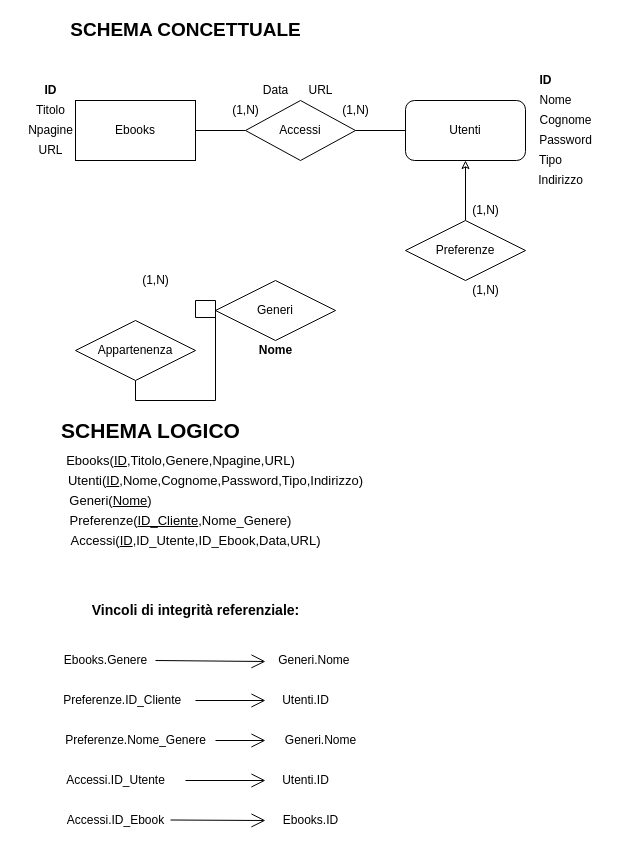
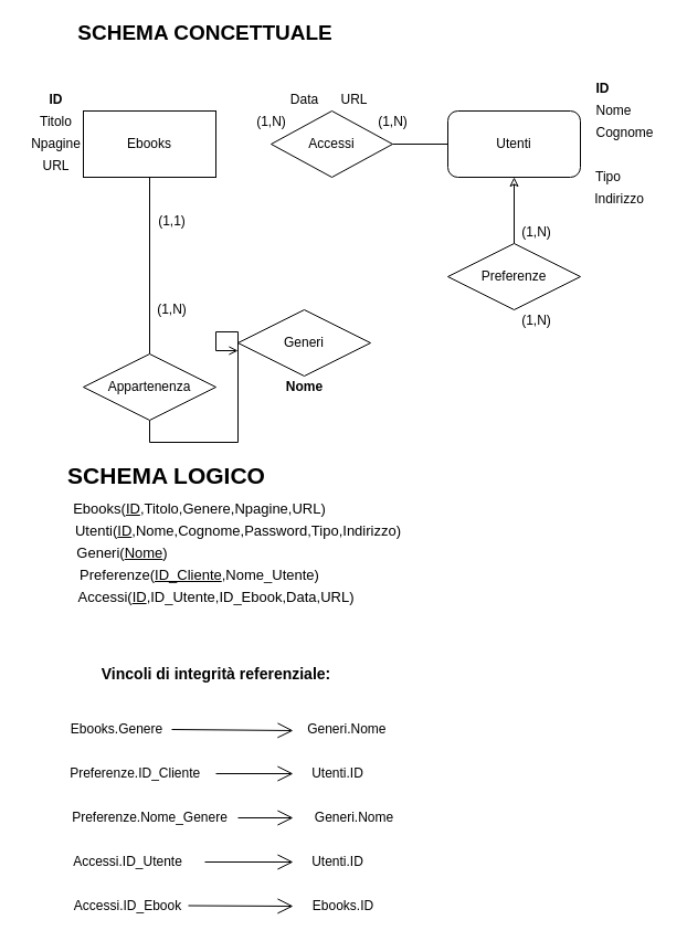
  <mxCell id="0" />
  <mxCell id="1" parent="0" />
  <mxCell id="2" value="Ebooks" style="rounded=0;whiteSpace=wrap;html=1;" vertex="1" parent="1"><mxGeometry x="75" y="100" width="120" height="60" as="geometry" /></mxCell>
  <mxCell id="3" value="Utenti" style="whiteSpace=wrap;html=1;rounded=1;" vertex="1" parent="1"><mxGeometry x="405" y="100" width="120" height="60" as="geometry" /></mxCell>
  <mxCell id="4" value="Generi" style="rhombus;whiteSpace=wrap;html=1;" vertex="1" parent="1"><mxGeometry x="215" y="280" width="120" height="60" as="geometry" /></mxCell>
  <mxCell id="5" style="edgeStyle=orthogonalEdgeStyle;rounded=0;orthogonalLoop=1;jettySize=auto;html=1;entryX=0.5;entryY=1;entryDx=0;entryDy=0;endArrow=classic;endFill=0;" edge="1" parent="1" source="6" target="3"><mxGeometry relative="1" as="geometry" /></mxCell>
  <mxCell id="6" value="Preferenze" style="shape=rhombus;perimeter=rhombusPerimeter;whiteSpace=wrap;html=1;align=center;" vertex="1" parent="1"><mxGeometry x="405" y="220" width="120" height="60" as="geometry" /></mxCell>
- <mxCell id="8" style="edgeStyle=orthogonalEdgeStyle;rounded=0;orthogonalLoop=1;jettySize=auto;html=1;exitX=0.5;exitY=1;exitDx=0;exitDy=0;entryX=0;entryY=0.617;entryDx=0;entryDy=0;entryPerimeter=0;endArrow=none;endFill=0;" edge="1" parent="1" source="9" target="4"><mxGeometry relative="1" as="geometry" /></mxCell>
+ <mxCell id="7" style="edgeStyle=orthogonalEdgeStyle;rounded=0;orthogonalLoop=1;jettySize=auto;html=1;endArrow=none;endFill=0;entryX=0.5;entryY=1;entryDx=0;entryDy=0;" edge="1" parent="1" source="9" target="2"><mxGeometry relative="1" as="geometry"><mxPoint x="135" y="170" as="targetPoint" /></mxGeometry></mxCell>
+ <mxCell id="8" style="edgeStyle=orthogonalEdgeStyle;rounded=0;orthogonalLoop=1;jettySize=auto;html=1;exitX=0.5;exitY=1;exitDx=0;exitDy=0;entryX=0;entryY=0.617;entryDx=0;entryDy=0;entryPerimeter=0;endArrow=open;endFill=0;" edge="1" parent="1" source="9" target="4"><mxGeometry relative="1" as="geometry" /></mxCell>
  <mxCell id="9" value="Appartenenza" style="shape=rhombus;perimeter=rhombusPerimeter;whiteSpace=wrap;html=1;align=center;" vertex="1" parent="1"><mxGeometry x="75" y="320" width="120" height="60" as="geometry" /></mxCell>
  <mxCell id="10" style="edgeStyle=orthogonalEdgeStyle;rounded=0;orthogonalLoop=1;jettySize=auto;html=1;entryX=0;entryY=0.5;entryDx=0;entryDy=0;endArrow=none;endFill=0;" edge="1" parent="1" source="12" target="3"><mxGeometry relative="1" as="geometry" /></mxCell>
- <mxCell id="11" style="edgeStyle=orthogonalEdgeStyle;rounded=0;orthogonalLoop=1;jettySize=auto;html=1;entryX=1;entryY=0.5;entryDx=0;entryDy=0;endArrow=none;endFill=0;" edge="1" parent="1" source="12" target="2"><mxGeometry relative="1" as="geometry" /></mxCell>
  <mxCell id="12" value="Accessi" style="shape=rhombus;perimeter=rhombusPerimeter;whiteSpace=wrap;html=1;align=center;" vertex="1" parent="1"><mxGeometry x="245" y="100" width="110" height="60" as="geometry" /></mxCell>
  <mxCell id="13" value="(1,N)" style="text;html=1;align=center;verticalAlign=middle;resizable=0;points=[];autosize=1;" vertex="1" parent="1"><mxGeometry x="225" y="100" width="40" height="20" as="geometry" /></mxCell>
  <mxCell id="14" value="(1,N)" style="text;html=1;align=center;verticalAlign=middle;resizable=0;points=[];autosize=1;" vertex="1" parent="1"><mxGeometry x="335" y="100" width="40" height="20" as="geometry" /></mxCell>
  <mxCell id="15" value="(1,N)" style="text;html=1;align=center;verticalAlign=middle;resizable=0;points=[];autosize=1;" vertex="1" parent="1"><mxGeometry x="465" y="200" width="40" height="20" as="geometry" /></mxCell>
  <mxCell id="16" value="(1,N)" style="text;html=1;align=center;verticalAlign=middle;resizable=0;points=[];autosize=1;" vertex="1" parent="1"><mxGeometry x="465" y="280" width="40" height="20" as="geometry" /></mxCell>
+ <mxCell id="17" value="(1,1)" style="text;html=1;align=center;verticalAlign=middle;resizable=0;points=[];autosize=1;" vertex="1" parent="1"><mxGeometry x="135" y="190" width="40" height="20" as="geometry" /></mxCell>
  <mxCell id="18" value="(1,N)&lt;br&gt;" style="text;html=1;align=center;verticalAlign=middle;resizable=0;points=[];autosize=1;" vertex="1" parent="1"><mxGeometry x="135" y="270" width="40" height="20" as="geometry" /></mxCell>
  <mxCell id="19" value="ID" style="text;html=1;align=center;verticalAlign=middle;resizable=0;points=[];autosize=1;fontStyle=1" vertex="1" parent="1"><mxGeometry x="530" y="70" width="30" height="20" as="geometry" /></mxCell>
  <mxCell id="20" value="ID" style="text;html=1;align=center;verticalAlign=middle;resizable=0;points=[];autosize=1;fontStyle=1" vertex="1" parent="1"><mxGeometry x="35" y="80" width="30" height="20" as="geometry" /></mxCell>
  <mxCell id="21" value="Titolo&lt;br&gt;" style="text;html=1;align=center;verticalAlign=middle;resizable=0;points=[];autosize=1;" vertex="1" parent="1"><mxGeometry x="30" y="100" width="40" height="20" as="geometry" /></mxCell>
  <mxCell id="22" value="Npagine" style="text;html=1;align=center;verticalAlign=middle;resizable=0;points=[];autosize=1;" vertex="1" parent="1"><mxGeometry x="20" y="120" width="60" height="20" as="geometry" /></mxCell>
  <mxCell id="23" value="URL&lt;br&gt;" style="text;html=1;align=center;verticalAlign=middle;resizable=0;points=[];autosize=1;" vertex="1" parent="1"><mxGeometry x="30" y="140" width="40" height="20" as="geometry" /></mxCell>
  <mxCell id="24" value="Nome" style="text;html=1;align=center;verticalAlign=middle;resizable=0;points=[];autosize=1;" vertex="1" parent="1"><mxGeometry x="530" y="90" width="50" height="20" as="geometry" /></mxCell>
  <mxCell id="25" value="Cognome" style="text;html=1;align=center;verticalAlign=middle;resizable=0;points=[];autosize=1;" vertex="1" parent="1"><mxGeometry x="530" y="110" width="70" height="20" as="geometry" /></mxCell>
- <mxCell id="26" value="Password&lt;br&gt;" style="text;html=1;align=center;verticalAlign=middle;resizable=0;points=[];autosize=1;" vertex="1" parent="1"><mxGeometry x="530" y="130" width="70" height="20" as="geometry" /></mxCell>
  <mxCell id="27" value="Tipo" style="text;html=1;align=center;verticalAlign=middle;resizable=0;points=[];autosize=1;" vertex="1" parent="1"><mxGeometry x="530" y="150" width="40" height="20" as="geometry" /></mxCell>
  <mxCell id="28" value="Indirizzo&lt;br&gt;" style="text;html=1;align=center;verticalAlign=middle;resizable=0;points=[];autosize=1;" vertex="1" parent="1"><mxGeometry x="530" y="170" width="60" height="20" as="geometry" /></mxCell>
  <mxCell id="29" value="Nome" style="text;html=1;align=center;verticalAlign=middle;resizable=0;points=[];autosize=1;fontStyle=1" vertex="1" parent="1"><mxGeometry x="250" y="340" width="50" height="20" as="geometry" /></mxCell>
  <mxCell id="30" value="Data" style="text;html=1;align=center;verticalAlign=middle;resizable=0;points=[];autosize=1;" vertex="1" parent="1"><mxGeometry x="255" y="80" width="40" height="20" as="geometry" /></mxCell>
  <mxCell id="31" value="URL" style="text;html=1;align=center;verticalAlign=middle;resizable=0;points=[];autosize=1;" vertex="1" parent="1"><mxGeometry x="300" y="80" width="40" height="20" as="geometry" /></mxCell>
  <mxCell id="32" value="&lt;font style=&quot;font-size: 13px&quot;&gt;Ebooks(&lt;u&gt;ID&lt;/u&gt;,Titolo,Genere,Npagine,URL)&lt;/font&gt;" style="text;html=1;align=center;verticalAlign=middle;resizable=0;points=[];autosize=1;" vertex="1" parent="1"><mxGeometry x="60" y="450" width="240" height="20" as="geometry" /></mxCell>
  <mxCell id="33" value="&lt;font style=&quot;font-size: 13px&quot;&gt;Utenti(&lt;u&gt;ID&lt;/u&gt;,Nome,Cognome,Password,Tipo,Indirizzo)&lt;/font&gt;" style="text;html=1;align=center;verticalAlign=middle;resizable=0;points=[];autosize=1;" vertex="1" parent="1"><mxGeometry x="60" y="470" width="310" height="20" as="geometry" /></mxCell>
  <mxCell id="34" value="&lt;font style=&quot;font-size: 13px&quot;&gt;Generi(&lt;u&gt;Nome&lt;/u&gt;)&lt;/font&gt;" style="text;html=1;align=center;verticalAlign=middle;resizable=0;points=[];autosize=1;" vertex="1" parent="1"><mxGeometry x="60" y="490" width="100" height="20" as="geometry" /></mxCell>
- <mxCell id="35" value="&lt;font style=&quot;font-size: 13px&quot;&gt;Preferenze(&lt;u&gt;ID_Cliente&lt;/u&gt;,Nome_Genere)&lt;/font&gt;" style="text;html=1;align=center;verticalAlign=middle;resizable=0;points=[];autosize=1;" vertex="1" parent="1"><mxGeometry x="60" y="510" width="240" height="20" as="geometry" /></mxCell>
+ <mxCell id="35" value="&lt;font style=&quot;font-size: 13px&quot;&gt;Preferenze(&lt;u&gt;ID_Cliente&lt;/u&gt;,Nome_Utente)&lt;/font&gt;" style="text;html=1;align=center;verticalAlign=middle;resizable=0;points=[];autosize=1;" vertex="1" parent="1"><mxGeometry x="60" y="510" width="240" height="20" as="geometry" /></mxCell>
  <mxCell id="36" value="&lt;font style=&quot;font-size: 13px&quot;&gt;Accessi(&lt;u&gt;ID&lt;/u&gt;,ID_Utente,ID_Ebook,Data,URL)&lt;/font&gt;" style="text;html=1;align=center;verticalAlign=middle;resizable=0;points=[];autosize=1;" vertex="1" parent="1"><mxGeometry x="60" y="530" width="270" height="20" as="geometry" /></mxCell>
  <mxCell id="37" value="&lt;font style=&quot;font-size: 21px&quot;&gt;&lt;b&gt;SCHEMA LOGICO&lt;/b&gt;&lt;/font&gt;" style="text;html=1;align=center;verticalAlign=middle;resizable=0;points=[];autosize=1;" vertex="1" parent="1"><mxGeometry x="55" y="420" width="190" height="20" as="geometry" /></mxCell>
  <mxCell id="38" value="&lt;font size=&quot;1&quot;&gt;&lt;b style=&quot;font-size: 19px&quot;&gt;SCHEMA CONCETTUALE&lt;/b&gt;&lt;/font&gt;" style="text;html=1;align=center;verticalAlign=middle;resizable=0;points=[];autosize=1;" vertex="1" parent="1"><mxGeometry x="60" y="20" width="250" height="20" as="geometry" /></mxCell>
  <mxCell id="39" value="&lt;b&gt;&lt;font style=&quot;font-size: 14px&quot;&gt;Vincoli di integrità referenziale:&lt;/font&gt;&lt;/b&gt;" style="text;html=1;align=center;verticalAlign=middle;resizable=0;points=[];autosize=1;" vertex="1" parent="1"><mxGeometry x="85" y="600" width="220" height="20" as="geometry" /></mxCell>
  <mxCell id="40" value="Ebooks.Genere&lt;br&gt;" style="text;html=1;align=center;verticalAlign=middle;resizable=0;points=[];autosize=1;" vertex="1" parent="1"><mxGeometry x="55" y="650" width="100" height="20" as="geometry" /></mxCell>
  <mxCell id="41" value="Preferenze.ID_Cliente &amp;nbsp; &amp;nbsp;&amp;nbsp;" style="text;html=1;align=center;verticalAlign=middle;resizable=0;points=[];autosize=1;" vertex="1" parent="1"><mxGeometry x="55" y="690" width="150" height="20" as="geometry" /></mxCell>
  <mxCell id="42" value="&amp;nbsp; Generi.Nome" style="text;html=1;align=center;verticalAlign=middle;resizable=0;points=[];autosize=1;" vertex="1" parent="1"><mxGeometry x="265" y="650" width="90" height="20" as="geometry" /></mxCell>
  <mxCell id="43" value="" style="endArrow=open;endFill=1;endSize=12;html=1;entryX=0;entryY=0.55;entryDx=0;entryDy=0;entryPerimeter=0;" edge="1" parent="1" target="42"><mxGeometry width="160" relative="1" as="geometry"><mxPoint x="155" y="660" as="sourcePoint" /><mxPoint x="215" y="660" as="targetPoint" /></mxGeometry></mxCell>
  <mxCell id="44" value="Utenti.ID" style="text;html=1;align=center;verticalAlign=middle;resizable=0;points=[];autosize=1;" vertex="1" parent="1"><mxGeometry x="275" y="690" width="60" height="20" as="geometry" /></mxCell>
  <mxCell id="45" value="" style="endArrow=open;endFill=1;endSize=12;html=1;" edge="1" parent="1"><mxGeometry width="160" relative="1" as="geometry"><mxPoint x="195" y="700" as="sourcePoint" /><mxPoint x="265" y="700" as="targetPoint" /></mxGeometry></mxCell>
  <mxCell id="46" value="Preferenze.Nome_Genere" style="text;html=1;align=center;verticalAlign=middle;resizable=0;points=[];autosize=1;" vertex="1" parent="1"><mxGeometry x="55" y="730" width="160" height="20" as="geometry" /></mxCell>
  <mxCell id="47" value="Generi.Nome" style="text;html=1;align=center;verticalAlign=middle;resizable=0;points=[];autosize=1;" vertex="1" parent="1"><mxGeometry x="275" y="730" width="90" height="20" as="geometry" /></mxCell>
  <mxCell id="48" value="" style="endArrow=open;endFill=1;endSize=12;html=1;" edge="1" parent="1" source="46"><mxGeometry width="160" relative="1" as="geometry"><mxPoint x="220" y="740" as="sourcePoint" /><mxPoint x="265" y="740" as="targetPoint" /></mxGeometry></mxCell>
  <mxCell id="49" value="Accessi.ID_Utente" style="text;html=1;align=center;verticalAlign=middle;resizable=0;points=[];autosize=1;" vertex="1" parent="1"><mxGeometry x="60" y="770" width="110" height="20" as="geometry" /></mxCell>
  <mxCell id="50" value="Utenti.ID" style="text;html=1;align=center;verticalAlign=middle;resizable=0;points=[];autosize=1;" vertex="1" parent="1"><mxGeometry x="275" y="770" width="60" height="20" as="geometry" /></mxCell>
  <mxCell id="51" value="" style="endArrow=open;endFill=1;endSize=12;html=1;" edge="1" parent="1"><mxGeometry width="160" relative="1" as="geometry"><mxPoint x="185" y="780" as="sourcePoint" /><mxPoint x="265" y="780" as="targetPoint" /></mxGeometry></mxCell>
  <mxCell id="52" value="Accessi.ID_Ebook" style="text;html=1;align=center;verticalAlign=middle;resizable=0;points=[];autosize=1;" vertex="1" parent="1"><mxGeometry x="60" y="810" width="110" height="20" as="geometry" /></mxCell>
  <mxCell id="53" value="Ebooks.ID" style="text;html=1;align=center;verticalAlign=middle;resizable=0;points=[];autosize=1;" vertex="1" parent="1"><mxGeometry x="275" y="810" width="70" height="20" as="geometry" /></mxCell>
  <mxCell id="54" value="" style="endArrow=open;endFill=1;endSize=12;html=1;" edge="1" parent="1"><mxGeometry width="160" relative="1" as="geometry"><mxPoint x="170" y="819.5" as="sourcePoint" /><mxPoint x="265" y="820" as="targetPoint" /></mxGeometry></mxCell>
